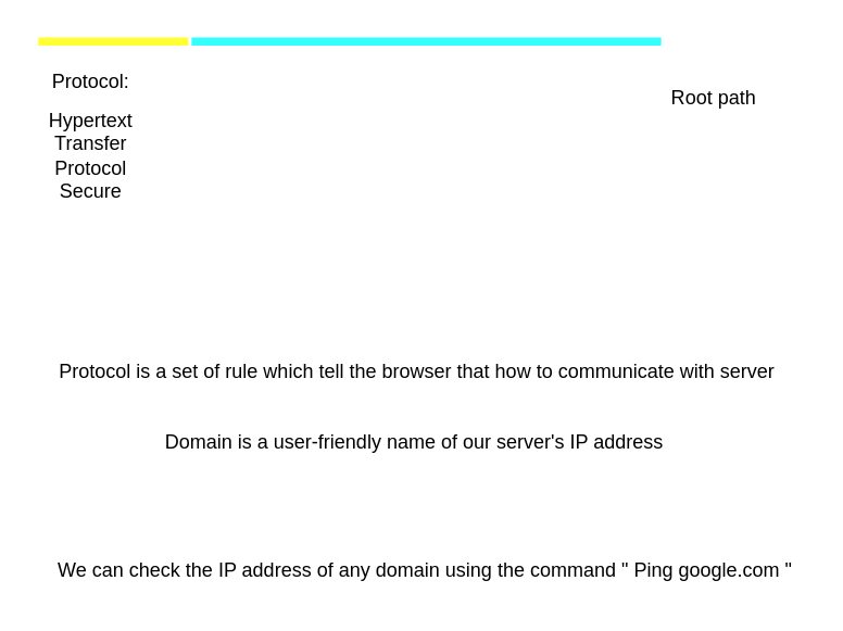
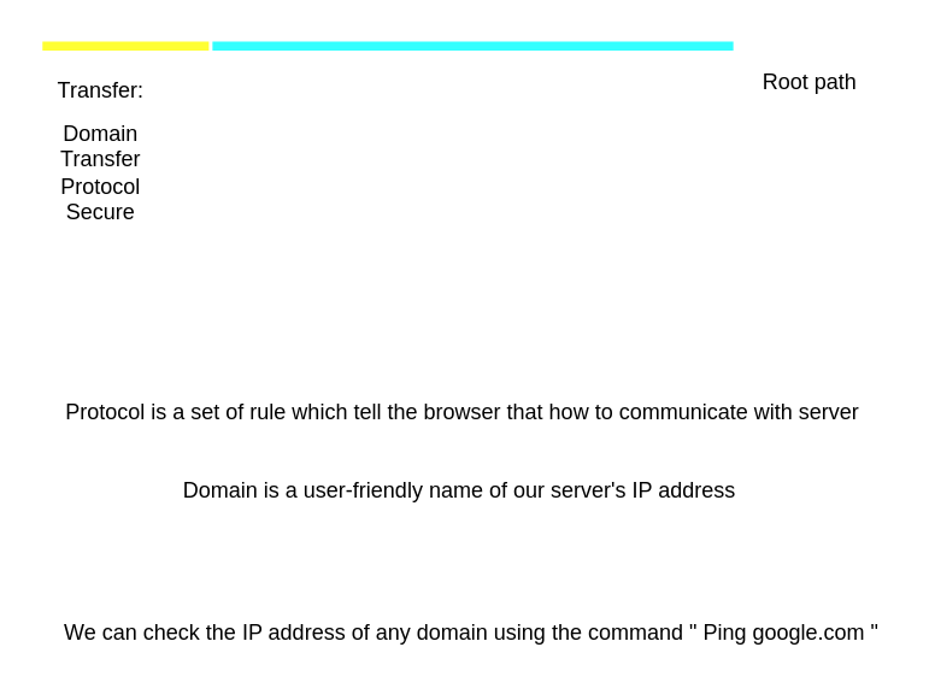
  <mxCell id="0" />
  <mxCell id="1" parent="0" />
  <mxCell id="2" value="" style="line;strokeWidth=5;html=1;strokeColor=#FFFF33;" vertex="1" parent="1"><mxGeometry x="23" y="20" width="92" height="10" as="geometry" /></mxCell>
- <mxCell id="3" value="Protocol:" style="text;html=1;align=center;verticalAlign=middle;resizable=0;points=[];autosize=1;strokeColor=none;fillColor=none;fontSize=12;" vertex="1" parent="1"><mxGeometry x="20" y="35" width="70" height="30" as="geometry" /></mxCell>
- <mxCell id="4" value="Hypertext&lt;br&gt;Transfer&lt;br&gt;Protocol&lt;br&gt;Secure&lt;br&gt;" style="text;html=1;align=center;verticalAlign=middle;resizable=0;points=[];autosize=1;strokeColor=none;fillColor=none;fontSize=12;" vertex="1" parent="1"><mxGeometry x="20" y="60" width="70" height="70" as="geometry" /></mxCell>
+ <mxCell id="3" value="Transfer:" style="text;html=1;align=center;verticalAlign=middle;resizable=0;points=[];autosize=1;strokeColor=none;fillColor=none;fontSize=12;" vertex="1" parent="1"><mxGeometry x="20" y="35" width="70" height="30" as="geometry" /></mxCell>
+ <mxCell id="4" value="Domain&lt;br&gt;Transfer&lt;br&gt;Protocol&lt;br&gt;Secure&lt;br&gt;" style="text;html=1;align=center;verticalAlign=middle;resizable=0;points=[];autosize=1;strokeColor=none;fillColor=none;fontSize=12;" vertex="1" parent="1"><mxGeometry x="20" y="60" width="70" height="70" as="geometry" /></mxCell>
  <mxCell id="5" value="Protocol is a set of rule which tell the browser that how to communicate with server" style="text;html=1;align=center;verticalAlign=middle;resizable=0;points=[];autosize=1;strokeColor=none;fillColor=none;fontSize=12;" vertex="1" parent="1"><mxGeometry x="25" y="213" width="460" height="30" as="geometry" /></mxCell>
  <mxCell id="6" value="" style="line;strokeWidth=5;html=1;strokeColor=#33FFFF;" vertex="1" parent="1"><mxGeometry x="117" y="20" width="288" height="10" as="geometry" /></mxCell>
  <mxCell id="7" value="Domain is a user-friendly name of our server's IP address&amp;nbsp;" style="text;html=1;align=center;verticalAlign=middle;resizable=0;points=[];autosize=1;strokeColor=none;fillColor=none;fontSize=12;" vertex="1" parent="1"><mxGeometry x="90" y="256" width="330" height="30" as="geometry" /></mxCell>
  <mxCell id="8" value="We can check the IP address of any domain using the command &quot; Ping google.com &quot;" style="text;html=1;align=center;verticalAlign=middle;resizable=0;points=[];autosize=1;strokeColor=none;fillColor=none;fontSize=12;fontFamily=Helvetica;fontColor=default;" vertex="1" parent="1"><mxGeometry x="25" y="335" width="470" height="30" as="geometry" /></mxCell>
  <mxCell id="9" value="" style="line;strokeWidth=5;html=1;strokeColor=#FFFFFF;" vertex="1" parent="1"><mxGeometry x="407" y="20" width="88" height="10" as="geometry" /></mxCell>
- <mxCell id="10" value="Root path" style="text;html=1;align=center;verticalAlign=middle;resizable=0;points=[];autosize=1;strokeColor=none;fillColor=none;fontSize=12;fontFamily=Helvetica;fontColor=default;" vertex="1" parent="1"><mxGeometry x="397" y="45" width="80" height="30" as="geometry" /></mxCell>
+ <mxCell id="10" value="Root path" style="text;html=1;align=center;verticalAlign=middle;resizable=0;points=[];autosize=1;strokeColor=none;fillColor=none;fontSize=12;fontFamily=Helvetica;fontColor=default;" vertex="1" parent="1"><mxGeometry x="407" y="30" width="80" height="30" as="geometry" /></mxCell>
